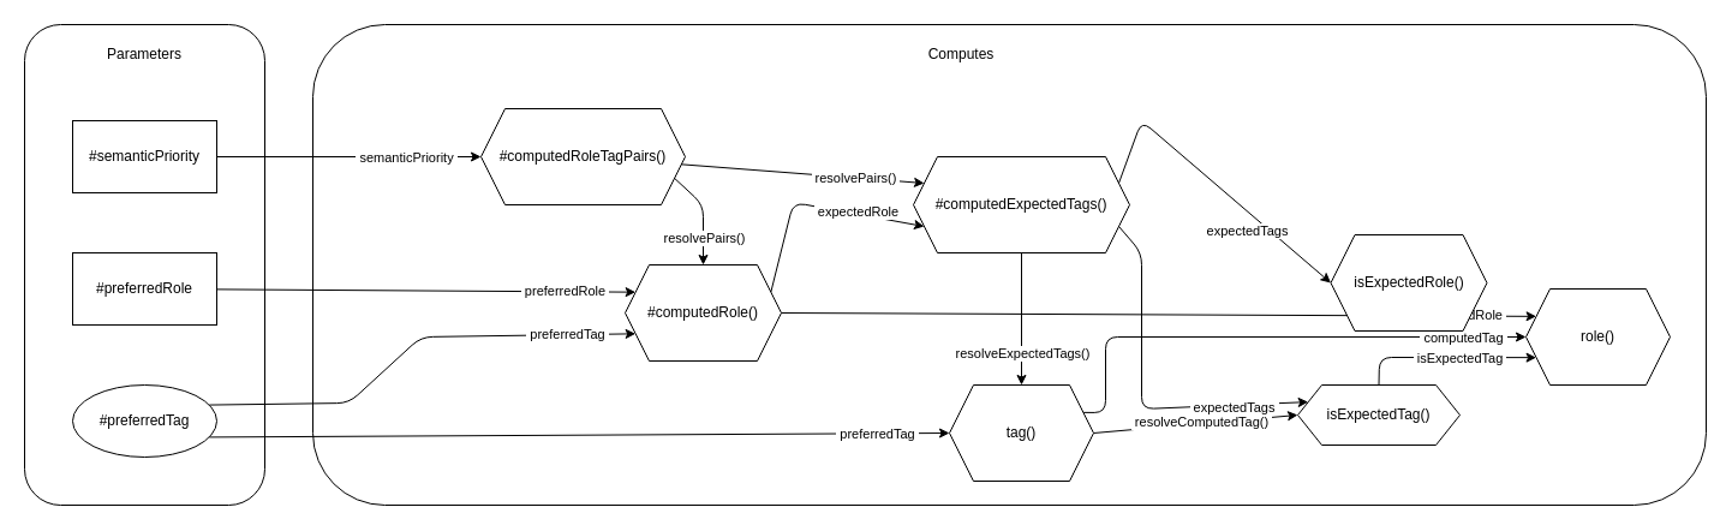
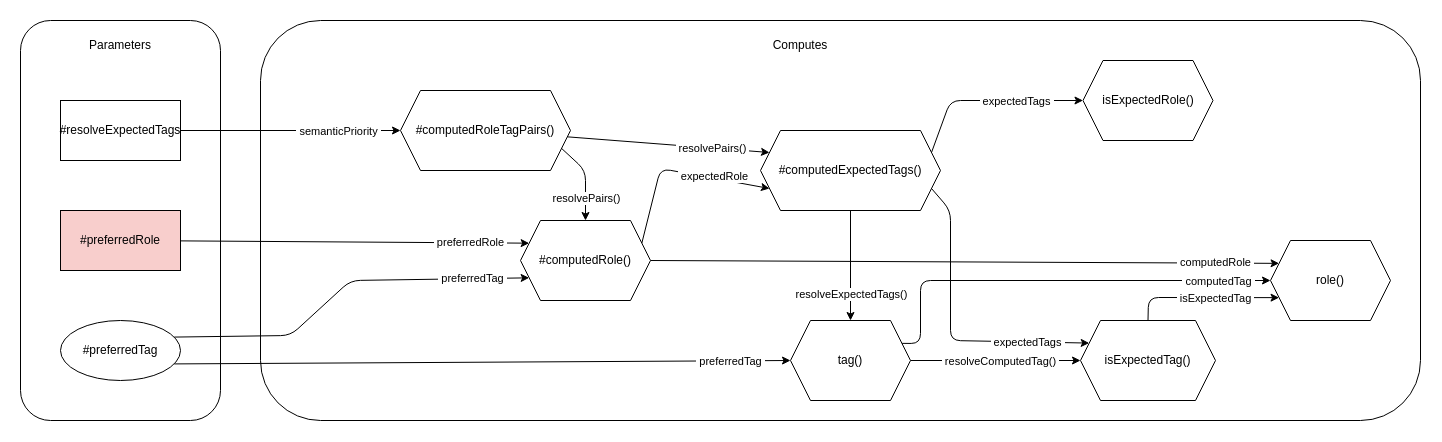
  <mxCell id="0" />
  <mxCell id="1" parent="0" />
  <mxCell id="2" value="" style="rounded=1;whiteSpace=wrap;html=1;fillColor=light-dark(#FFFFFF,#4D4D4D);" parent="1" vertex="1"><mxGeometry x="260" y="20" width="1160" height="400" as="geometry" /></mxCell>
  <mxCell id="3" value="" style="rounded=1;whiteSpace=wrap;html=1;fillColor=light-dark(#FFFFFF,#333333);" parent="1" vertex="1"><mxGeometry x="20" y="20" width="200" height="400" as="geometry" /></mxCell>
  <mxCell id="4" style="edgeStyle=none;html=1;entryX=0;entryY=0.5;entryDx=0;entryDy=0;" parent="1" source="6" target="19" edge="1"><mxGeometry relative="1" as="geometry"><mxPoint x="365" y="100" as="targetPoint" /><Array as="points" /></mxGeometry></mxCell>
  <mxCell id="5" value="&amp;nbsp;semanticPriority&amp;nbsp;" style="edgeLabel;html=1;align=center;verticalAlign=middle;resizable=0;points=[];" parent="4" vertex="1" connectable="0"><mxGeometry x="0.239" y="-2" relative="1" as="geometry"><mxPoint x="21" y="-2" as="offset" /></mxGeometry></mxCell>
- <mxCell id="6" value="#semanticPriority" style="rounded=0;whiteSpace=wrap;html=1;" parent="1" vertex="1"><mxGeometry x="60" y="100" width="120" height="60" as="geometry" /></mxCell>
+ <mxCell id="6" value="#resolveExpectedTags" style="rounded=0;whiteSpace=wrap;html=1;" parent="1" vertex="1"><mxGeometry x="60" y="100" width="120" height="60" as="geometry" /></mxCell>
  <mxCell id="7" style="edgeStyle=none;html=1;entryX=0;entryY=0.25;entryDx=0;entryDy=0;" parent="1" source="9" target="24" edge="1"><mxGeometry relative="1" as="geometry"><Array as="points" /></mxGeometry></mxCell>
  <mxCell id="8" value="&amp;nbsp;preferredRole&amp;nbsp;" style="edgeLabel;html=1;align=center;verticalAlign=middle;resizable=0;points=[];" parent="7" vertex="1" connectable="0"><mxGeometry x="0.295" relative="1" as="geometry"><mxPoint x="64" as="offset" /></mxGeometry></mxCell>
- <mxCell id="9" value="#preferredRole" style="rounded=0;whiteSpace=wrap;html=1;" parent="1" vertex="1"><mxGeometry x="60" y="210" width="120" height="60" as="geometry" /></mxCell>
+ <mxCell id="9" value="#preferredRole" style="rounded=0;whiteSpace=wrap;html=1;fillColor=#f8cecc;" parent="1" vertex="1"><mxGeometry x="60" y="210" width="120" height="60" as="geometry" /></mxCell>
  <mxCell id="10" style="edgeStyle=none;html=1;entryX=0;entryY=0.75;entryDx=0;entryDy=0;exitX=1;exitY=0.25;exitDx=0;exitDy=0;" parent="1" source="14" target="24" edge="1"><mxGeometry relative="1" as="geometry"><Array as="points"><mxPoint x="290" y="335" /><mxPoint x="350" y="280" /></Array></mxGeometry></mxCell>
  <mxCell id="11" value="&amp;nbsp;preferredTag&amp;nbsp;" style="edgeLabel;html=1;align=center;verticalAlign=middle;resizable=0;points=[];" parent="10" vertex="1" connectable="0"><mxGeometry x="0.675" y="1" relative="1" as="geometry"><mxPoint x="4" as="offset" /></mxGeometry></mxCell>
  <mxCell id="12" style="edgeStyle=none;html=1;entryX=0;entryY=0.5;entryDx=0;entryDy=0;exitX=1;exitY=0.75;exitDx=0;exitDy=0;" parent="1" source="14" target="36" edge="1"><mxGeometry relative="1" as="geometry"><Array as="points" /></mxGeometry></mxCell>
  <mxCell id="13" value="&amp;nbsp;preferredTag&amp;nbsp;" style="edgeLabel;html=1;align=center;verticalAlign=middle;resizable=0;points=[];" parent="12" vertex="1" connectable="0"><mxGeometry x="0.875" y="-2" relative="1" as="geometry"><mxPoint x="-22" y="-2" as="offset" /></mxGeometry></mxCell>
  <mxCell id="14" value="#preferredTag" style="ellipse;whiteSpace=wrap;html=1;" parent="1" vertex="1"><mxGeometry x="60" y="320" width="120" height="60" as="geometry" /></mxCell>
  <mxCell id="15" style="edgeStyle=none;html=1;entryX=0.5;entryY=0;entryDx=0;entryDy=0;strokeColor=light-dark(#000000,#FF0000);exitX=1;exitY=0.75;exitDx=0;exitDy=0;" parent="1" source="19" target="24" edge="1"><mxGeometry relative="1" as="geometry"><Array as="points"><mxPoint x="585" y="170" /></Array></mxGeometry></mxCell>
  <mxCell id="16" value="&amp;nbsp;resolvePairs()&amp;nbsp;" style="edgeLabel;html=1;align=center;verticalAlign=middle;resizable=0;points=[];" parent="15" vertex="1" connectable="0"><mxGeometry x="0.284" relative="1" as="geometry"><mxPoint y="7" as="offset" /></mxGeometry></mxCell>
  <mxCell id="17" style="edgeStyle=none;html=1;entryX=0;entryY=0.25;entryDx=0;entryDy=0;strokeColor=light-dark(#000000,#FF0000);" parent="1" source="19" target="31" edge="1"><mxGeometry relative="1" as="geometry" /></mxCell>
  <mxCell id="18" value="&amp;nbsp;resolvePairs()&amp;nbsp;" style="edgeLabel;html=1;align=center;verticalAlign=middle;resizable=0;points=[];" parent="17" vertex="1" connectable="0"><mxGeometry x="0.522" y="1" relative="1" as="geometry"><mxPoint x="-9" as="offset" /></mxGeometry></mxCell>
  <mxCell id="19" value="#computedRoleTagPairs()" style="shape=hexagon;perimeter=hexagonPerimeter2;whiteSpace=wrap;html=1;fixedSize=1;" parent="1" vertex="1"><mxGeometry x="400" y="90" width="170" height="80" as="geometry" /></mxCell>
  <mxCell id="20" style="edgeStyle=none;html=1;entryX=0;entryY=0.25;entryDx=0;entryDy=0;strokeColor=light-dark(#000000,#FF0000);exitX=1;exitY=0.5;exitDx=0;exitDy=0;" parent="1" source="24" target="41" edge="1"><mxGeometry relative="1" as="geometry"><Array as="points" /></mxGeometry></mxCell>
  <mxCell id="21" value="&amp;nbsp;computedRole&amp;nbsp;" style="edgeLabel;html=1;align=center;verticalAlign=middle;resizable=0;points=[];" parent="20" vertex="1" connectable="0"><mxGeometry x="0.787" y="1" relative="1" as="geometry"><mxPoint x="3" as="offset" /></mxGeometry></mxCell>
  <mxCell id="22" style="edgeStyle=none;html=1;entryX=0;entryY=0.75;entryDx=0;entryDy=0;exitX=1;exitY=0.25;exitDx=0;exitDy=0;" parent="1" source="24" target="31" edge="1"><mxGeometry relative="1" as="geometry"><Array as="points"><mxPoint x="660" y="168" /></Array></mxGeometry></mxCell>
  <mxCell id="23" value="&amp;nbsp;expectedRole&amp;nbsp;" style="edgeLabel;html=1;align=center;verticalAlign=middle;resizable=0;points=[];" parent="22" vertex="1" connectable="0"><mxGeometry x="0.185" y="-1" relative="1" as="geometry"><mxPoint x="20" as="offset" /></mxGeometry></mxCell>
  <mxCell id="24" value="#computedRole()" style="shape=hexagon;perimeter=hexagonPerimeter2;whiteSpace=wrap;html=1;fixedSize=1;" parent="1" vertex="1"><mxGeometry x="520" y="220" width="130" height="80" as="geometry" /></mxCell>
  <mxCell id="25" style="edgeStyle=none;html=1;entryX=0.5;entryY=0;entryDx=0;entryDy=0;strokeColor=light-dark(#000000,#FF0000);" parent="1" source="31" target="36" edge="1"><mxGeometry relative="1" as="geometry" /></mxCell>
  <mxCell id="26" value="&amp;nbsp;resolveExpectedTags()&amp;nbsp;" style="edgeLabel;html=1;align=center;verticalAlign=middle;resizable=0;points=[];" parent="25" vertex="1" connectable="0"><mxGeometry x="0.518" y="-2" relative="1" as="geometry"><mxPoint x="2" as="offset" /></mxGeometry></mxCell>
  <mxCell id="27" style="edgeStyle=none;html=1;entryX=0;entryY=0.5;entryDx=0;entryDy=0;exitX=1;exitY=0.25;exitDx=0;exitDy=0;" parent="1" source="31" target="37" edge="1"><mxGeometry relative="1" as="geometry"><Array as="points"><mxPoint x="950" y="100" /></Array></mxGeometry></mxCell>
  <mxCell id="28" value="&amp;nbsp;expectedTags&amp;nbsp;" style="edgeLabel;html=1;align=center;verticalAlign=middle;resizable=0;points=[];" parent="27" vertex="1" connectable="0"><mxGeometry x="0.492" relative="1" as="geometry"><mxPoint x="-19" as="offset" /></mxGeometry></mxCell>
  <mxCell id="29" style="edgeStyle=none;html=1;entryX=0;entryY=0.25;entryDx=0;entryDy=0;exitX=1;exitY=0.75;exitDx=0;exitDy=0;" parent="1" source="31" target="40" edge="1"><mxGeometry relative="1" as="geometry"><Array as="points"><mxPoint x="950" y="210" /><mxPoint x="950" y="340" /></Array></mxGeometry></mxCell>
  <mxCell id="30" value="&amp;nbsp;expectedTags&amp;nbsp;" style="edgeLabel;html=1;align=center;verticalAlign=middle;resizable=0;points=[];" parent="29" vertex="1" connectable="0"><mxGeometry x="0.39" relative="1" as="geometry"><mxPoint x="29" y="1" as="offset" /></mxGeometry></mxCell>
  <mxCell id="31" value="#computedExpectedTags()" style="shape=hexagon;perimeter=hexagonPerimeter2;whiteSpace=wrap;html=1;fixedSize=1;" parent="1" vertex="1"><mxGeometry x="760" y="130" width="180" height="80" as="geometry" /></mxCell>
  <mxCell id="32" style="edgeStyle=none;html=1;strokeColor=light-dark(#000000,#FF0000);entryX=0;entryY=0.5;entryDx=0;entryDy=0;exitX=1;exitY=0.5;exitDx=0;exitDy=0;" parent="1" source="36" target="40" edge="1"><mxGeometry relative="1" as="geometry"><Array as="points" /></mxGeometry></mxCell>
  <mxCell id="33" value="&amp;nbsp;resolveComputedTag()&amp;nbsp;" style="edgeLabel;html=1;align=center;verticalAlign=middle;resizable=0;points=[];" parent="32" vertex="1" connectable="0"><mxGeometry x="0.252" y="3" relative="1" as="geometry"><mxPoint x="-17" y="3" as="offset" /></mxGeometry></mxCell>
  <mxCell id="34" style="edgeStyle=none;html=1;exitX=1;exitY=0.25;exitDx=0;exitDy=0;entryX=0;entryY=0.5;entryDx=0;entryDy=0;" parent="1" source="36" target="41" edge="1"><mxGeometry relative="1" as="geometry"><mxPoint x="1279" y="243" as="targetPoint" /><Array as="points"><mxPoint x="920" y="343" /><mxPoint x="920" y="280" /></Array></mxGeometry></mxCell>
  <mxCell id="35" value="&amp;nbsp;computedTag&amp;nbsp;" style="edgeLabel;html=1;align=center;verticalAlign=middle;resizable=0;points=[];" parent="34" vertex="1" connectable="0"><mxGeometry x="0.686" y="1" relative="1" as="geometry"><mxPoint x="15" y="1" as="offset" /></mxGeometry></mxCell>
  <mxCell id="36" value="tag()" style="shape=hexagon;perimeter=hexagonPerimeter2;whiteSpace=wrap;html=1;fixedSize=1;" parent="1" vertex="1"><mxGeometry x="790" y="320" width="120" height="80" as="geometry" /></mxCell>
- <mxCell id="37" value="isExpectedRole()" style="shape=hexagon;perimeter=hexagonPerimeter2;whiteSpace=wrap;html=1;fixedSize=1;" parent="1" vertex="1"><mxGeometry x="1107.5" y="195" width="130" height="80" as="geometry" /></mxCell>
+ <mxCell id="37" value="isExpectedRole()" style="shape=hexagon;perimeter=hexagonPerimeter2;whiteSpace=wrap;html=1;fixedSize=1;" parent="1" vertex="1"><mxGeometry x="1082.5" y="60" width="130" height="80" as="geometry" /></mxCell>
  <mxCell id="38" style="edgeStyle=none;html=1;entryX=0;entryY=0.75;entryDx=0;entryDy=0;exitX=0.5;exitY=0;exitDx=0;exitDy=0;strokeColor=light-dark(#000000,#FF0000);" parent="1" source="40" target="41" edge="1"><mxGeometry relative="1" as="geometry"><Array as="points"><mxPoint x="1148" y="297" /></Array></mxGeometry></mxCell>
  <mxCell id="39" value="&amp;nbsp;isExpectedTag&amp;nbsp;" style="edgeLabel;html=1;align=center;verticalAlign=middle;resizable=0;points=[];" parent="38" vertex="1" connectable="0"><mxGeometry x="0.287" relative="1" as="geometry"><mxPoint x="-9" as="offset" /></mxGeometry></mxCell>
- <mxCell id="40" value="isExpectedTag()" style="shape=hexagon;perimeter=hexagonPerimeter2;whiteSpace=wrap;html=1;fixedSize=1;" parent="1" vertex="1"><mxGeometry x="1080" y="320" width="135" height="50" as="geometry" /></mxCell>
+ <mxCell id="40" value="isExpectedTag()" style="shape=hexagon;perimeter=hexagonPerimeter2;whiteSpace=wrap;html=1;fixedSize=1;" parent="1" vertex="1"><mxGeometry x="1080" y="320" width="135" height="80" as="geometry" /></mxCell>
  <mxCell id="41" value="role()" style="shape=hexagon;perimeter=hexagonPerimeter2;whiteSpace=wrap;html=1;fixedSize=1;" parent="1" vertex="1"><mxGeometry x="1270" y="240" width="120" height="80" as="geometry" /></mxCell>
  <mxCell id="42" value="Parameters" style="text;html=1;align=center;verticalAlign=middle;whiteSpace=wrap;rounded=0;" parent="1" vertex="1"><mxGeometry x="90" y="30" width="60" height="30" as="geometry" /></mxCell>
  <mxCell id="43" value="Computes" style="text;html=1;align=center;verticalAlign=middle;whiteSpace=wrap;rounded=0;" parent="1" vertex="1"><mxGeometry x="770" y="30" width="60" height="30" as="geometry" /></mxCell>
